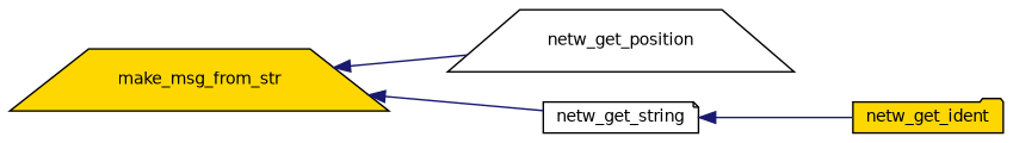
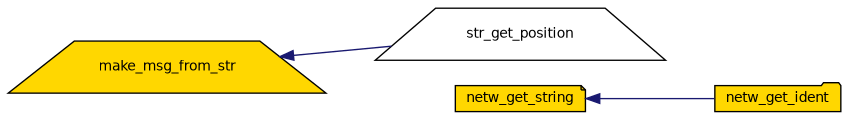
  digraph {
    rankdir=LR
    node [color=black fillcolor=gold fontname=Helvetica fontsize=10 shape=trapezium style=filled]
    edge [color=midnightblue dir=back fontname=Helvetica fontsize=10 labelfontname=Helvetica labelfontsize=10 style=solid]
    n1 [fontcolor=black height=0.2 label=make_msg_from_str width=0.4]
-   n2 [fillcolor=white height=0.2 label=netw_get_position width=0.4]
-   n3 [fillcolor=white height=0.2 label=netw_get_string shape=note width=0.4]
+   n2 [fillcolor=white height=0.2 label=str_get_position width=0.4]
+   n3 [height=0.2 label=netw_get_string shape=note width=0.4]
    n4 [height=0.2 label=netw_get_ident shape=folder width=0.4]
    n1 -> n2
-   n1 -> n3
    n3 -> n4
  }
